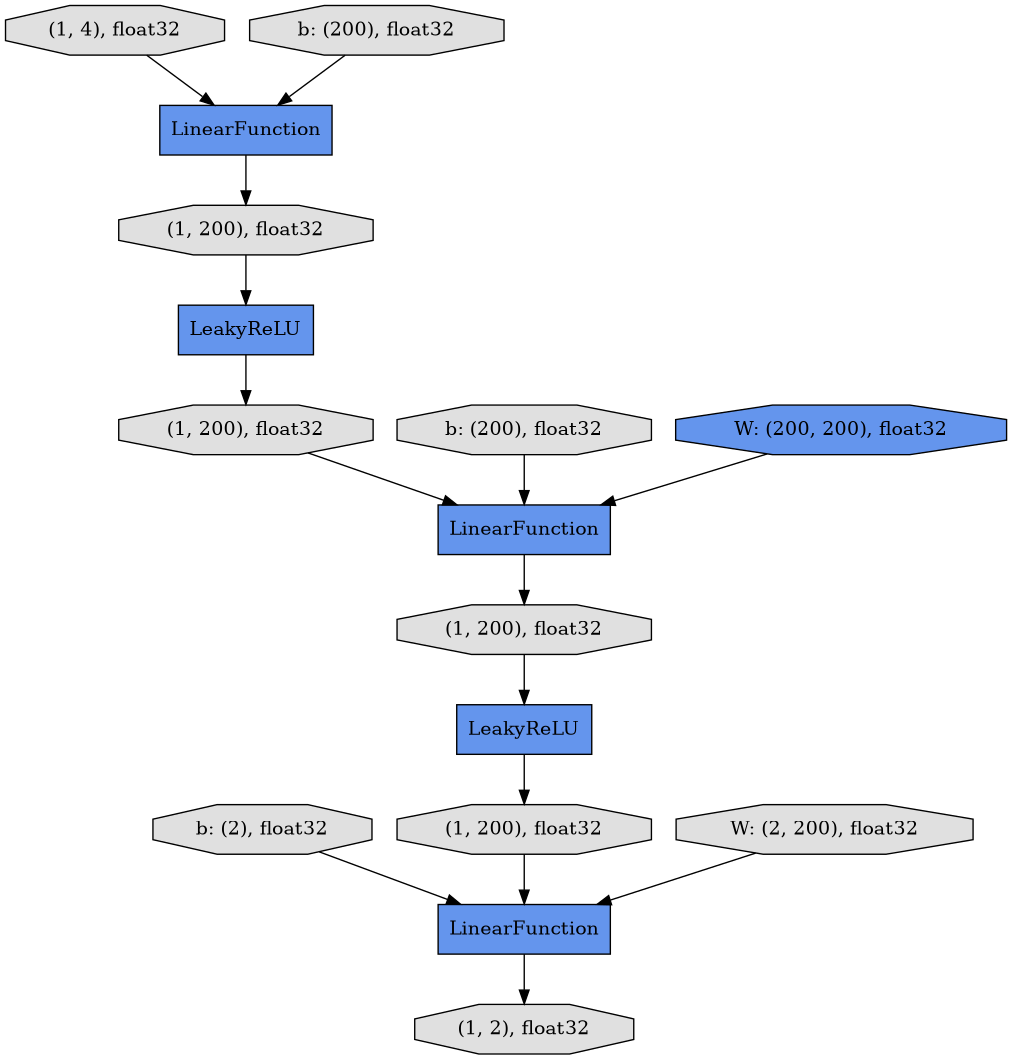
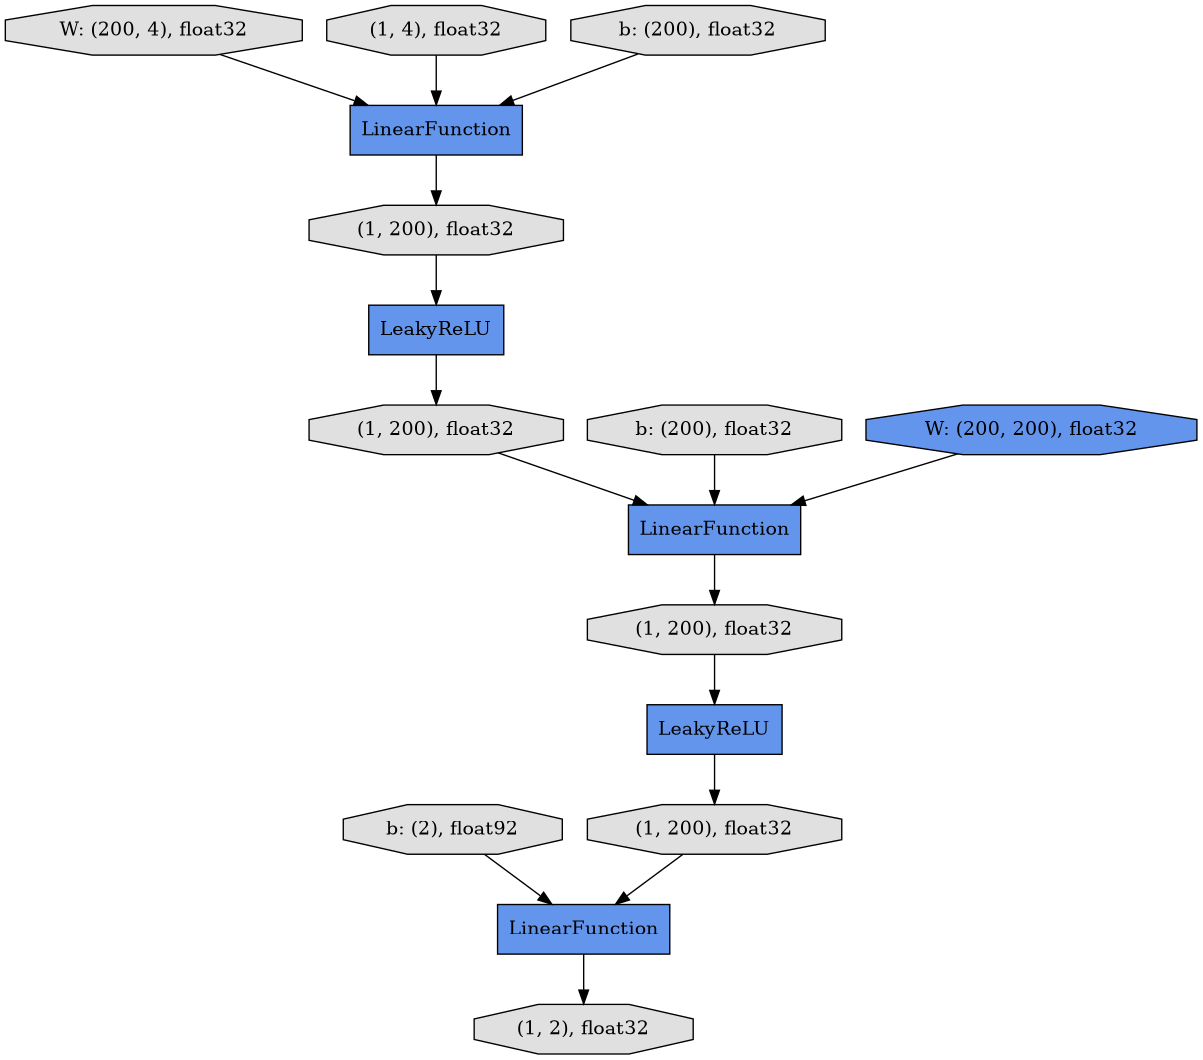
  digraph {
    rankdir=TB
    node [fillcolor="#E0E0E0" shape=octagon style=filled]
    n1 [label="(1, 2), float32"]
-   n2 [label="b: (2), float32"]
+   n2 [label="b: (2), float92"]
    n3 [fillcolor="#6495ED" label=LinearFunction shape=record]
    n4 [fillcolor="#6495ED" label=LeakyReLU shape=record]
    n5 [label="(1, 200), float32"]
+   n6 [label="W: (200, 4), float32"]
    n7 [fillcolor="#6495ED" label=LinearFunction shape=record]
    n8 [label="(1, 200), float32"]
    n9 [fillcolor="#6495ED" label=LinearFunction shape=record]
    n10 [label="(1, 200), float32"]
    n11 [label="(1, 4), float32"]
-   n12 [label="W: (2, 200), float32"]
    n13 [label="b: (200), float32"]
    n14 [fillcolor="#6495ED" label=LeakyReLU shape=record]
    n15 [label="(1, 200), float32"]
    n16 [label="b: (200), float32"]
    n17 [fillcolor="#6495ED" label="W: (200, 200), float32"]
    n2 -> n3
    n3 -> n1
    n4 -> n5
    n5 -> n3
+   n6 -> n7
    n7 -> n8
    n8 -> n14
    n9 -> n10
    n10 -> n4
    n11 -> n7
-   n12 -> n3
    n13 -> n7
    n14 -> n15
    n15 -> n9
    n16 -> n9
    n17 -> n9
  }
